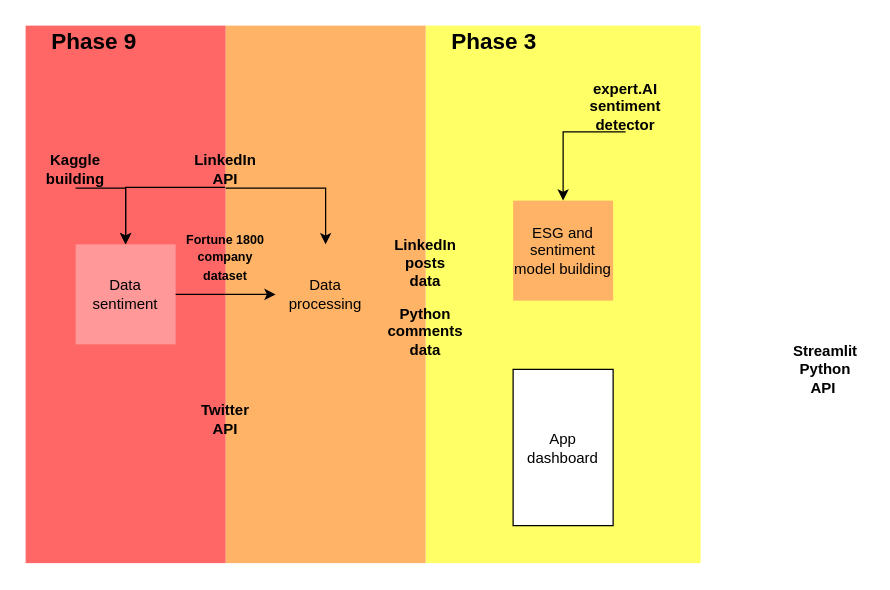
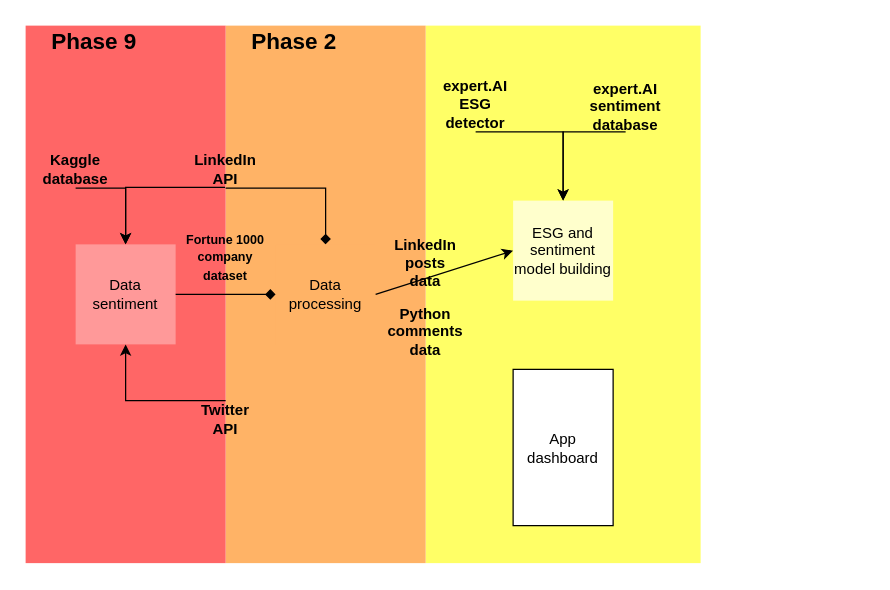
  <mxCell id="0" />
  <mxCell id="1" parent="0" />
  <mxCell id="2" value="" style="rounded=0;whiteSpace=wrap;html=1;fillColor=#FFFF66;strokeColor=none;shadow=0;align=left;" vertex="1" parent="1"><mxGeometry x="340" width="220" height="430" as="geometry" y="20" /></mxCell>
  <mxCell id="3" value="" style="rounded=0;whiteSpace=wrap;html=1;fillColor=#FFB366;strokeColor=none;shadow=0;align=left;" vertex="1" parent="1"><mxGeometry x="180" width="160" height="430" as="geometry" y="20" /></mxCell>
  <mxCell id="4" value="App dashboard" style="whiteSpace=wrap;html=1;aspect=fixed;" vertex="1" parent="1"><mxGeometry x="410" y="295" width="80" height="125" as="geometry" /></mxCell>
  <mxCell id="5" value="" style="rounded=0;whiteSpace=wrap;html=1;fillColor=#FF6666;strokeColor=none;shadow=0;align=left;" vertex="1" parent="1"><mxGeometry width="160" height="430" as="geometry" x="20" y="20" /></mxCell>
  <mxCell id="6" value="Data sentiment" style="whiteSpace=wrap;html=1;aspect=fixed;strokeColor=none;fillColor=#FF9999;" vertex="1" parent="1"><mxGeometry x="60" y="195" width="80" height="80" as="geometry" /></mxCell>
  <mxCell id="7" value="Data processing" style="whiteSpace=wrap;html=1;aspect=fixed;strokeColor=none;fillColor=#ffb366;" vertex="1" parent="1"><mxGeometry x="220" y="195" width="80" height="80" as="geometry" /></mxCell>
- <mxCell id="8" value="ESG and sentiment model building" style="whiteSpace=wrap;html=1;aspect=fixed;strokeColor=none;fillColor=#ffb366;" vertex="1" parent="1"><mxGeometry x="410" y="160" width="80" height="80" as="geometry" /></mxCell>
+ <mxCell id="8" value="ESG and sentiment model building" style="whiteSpace=wrap;html=1;aspect=fixed;strokeColor=none;fillColor=#FFFFCC;" vertex="1" parent="1"><mxGeometry x="410" y="160" width="80" height="80" as="geometry" /></mxCell>
  <mxCell id="9" value="&lt;b&gt;&lt;font style=&quot;font-size: 18px;&quot;&gt;Phase 9&lt;br&gt;&lt;/font&gt;&lt;br&gt;&lt;/b&gt;" style="text;html=1;strokeColor=none;fillColor=none;align=center;verticalAlign=middle;whiteSpace=wrap;rounded=0;shadow=0;" vertex="1" parent="1"><mxGeometry width="110" height="40" as="geometry" x="20" y="20" /></mxCell>
- <mxCell id="10" value="&lt;b&gt;expert.AI sentiment detector&lt;/b&gt;" style="text;html=1;strokeColor=none;fillColor=none;align=center;verticalAlign=middle;whiteSpace=wrap;rounded=0;shadow=0;fontSize=12;" vertex="1" parent="1"><mxGeometry x="470" y="65" width="60" height="40" as="geometry" /></mxCell>
+ <mxCell id="10" value="&lt;b&gt;expert.AI sentiment database&lt;/b&gt;" style="text;html=1;strokeColor=none;fillColor=none;align=center;verticalAlign=middle;whiteSpace=wrap;rounded=0;shadow=0;fontSize=12;" vertex="1" parent="1"><mxGeometry x="470" y="65" width="60" height="40" as="geometry" /></mxCell>
  <mxCell id="11" value="&lt;b&gt;LinkedIn&lt;br&gt;API&lt;br&gt;&lt;/b&gt;" style="text;html=1;strokeColor=none;fillColor=none;align=center;verticalAlign=middle;whiteSpace=wrap;rounded=0;shadow=0;fontSize=12;" vertex="1" parent="1"><mxGeometry x="150" y="120" width="60" height="30" as="geometry" /></mxCell>
  <mxCell id="12" value="&lt;b&gt;Twitter API&lt;br&gt;&lt;/b&gt;" style="text;html=1;strokeColor=none;fillColor=none;align=center;verticalAlign=middle;whiteSpace=wrap;rounded=0;shadow=0;fontSize=12;" vertex="1" parent="1"><mxGeometry x="150" y="320" width="60" height="30" as="geometry" /></mxCell>
- <mxCell id="15" value="" style="endArrow=classic;html=1;rounded=0;fontSize=12;exitX=1;exitY=0.5;exitDx=0;exitDy=0;entryX=0;entryY=0.5;entryDx=0;entryDy=0;" edge="1" parent="1" source="6" target="7"><mxGeometry width="50" height="50" relative="1" as="geometry"><mxPoint x="310" y="245" as="sourcePoint" /><mxPoint x="390" y="245" as="targetPoint" /></mxGeometry></mxCell>
- <mxCell id="16" value="&lt;font style=&quot;font-size: 10px;&quot;&gt;&lt;b&gt;Fortune 1800 company dataset&lt;/b&gt;&lt;/font&gt;" style="text;html=1;strokeColor=none;fillColor=none;align=center;verticalAlign=middle;whiteSpace=wrap;rounded=0;shadow=0;fontSize=12;" vertex="1" parent="1"><mxGeometry x="140" y="190" width="80" height="30" as="geometry" /></mxCell>
+ <mxCell id="13" value="" style="endArrow=classic;html=1;rounded=0;fontSize=12;exitX=1;exitY=0.5;exitDx=0;exitDy=0;entryX=0;entryY=0.5;entryDx=0;entryDy=0;" edge="1" parent="1" source="7" target="8"><mxGeometry width="50" height="50" relative="1" as="geometry"><mxPoint x="420" y="230" as="sourcePoint" /><mxPoint x="380" y="235" as="targetPoint" /></mxGeometry></mxCell>
+ <mxCell id="14" value="&lt;b&gt;expert.AI ESG detector&lt;/b&gt;" style="text;html=1;strokeColor=none;fillColor=none;align=center;verticalAlign=middle;whiteSpace=wrap;rounded=0;shadow=0;fontSize=12;" vertex="1" parent="1"><mxGeometry x="350" y="60" width="60" height="45" as="geometry" /></mxCell>
+ <mxCell id="15" value="" style="endArrow=diamond;html=1;rounded=0;fontSize=12;exitX=1;exitY=0.5;exitDx=0;exitDy=0;entryX=0;entryY=0.5;entryDx=0;entryDy=0;" edge="1" parent="1" source="6" target="7"><mxGeometry width="50" height="50" relative="1" as="geometry"><mxPoint x="310" y="245" as="sourcePoint" /><mxPoint x="390" y="245" as="targetPoint" /></mxGeometry></mxCell>
+ <mxCell id="16" value="&lt;font style=&quot;font-size: 10px;&quot;&gt;&lt;b&gt;Fortune 1000 company dataset&lt;/b&gt;&lt;/font&gt;" style="text;html=1;strokeColor=none;fillColor=none;align=center;verticalAlign=middle;whiteSpace=wrap;rounded=0;shadow=0;fontSize=12;" vertex="1" parent="1"><mxGeometry x="140" y="190" width="80" height="30" as="geometry" /></mxCell>
  <mxCell id="17" style="edgeStyle=orthogonalEdgeStyle;rounded=0;orthogonalLoop=1;jettySize=auto;html=1;exitX=0.5;exitY=1;exitDx=0;exitDy=0;fontSize=12;entryX=0.5;entryY=0;entryDx=0;entryDy=0;" edge="1" parent="1" source="18" target="6"><mxGeometry relative="1" as="geometry"><mxPoint x="270" y="160" as="sourcePoint" /><mxPoint x="270" y="205" as="targetPoint" /><Array as="points"><mxPoint x="100" y="150" /></Array></mxGeometry></mxCell>
- <mxCell id="18" value="&lt;b&gt;Kaggle building&lt;br&gt;&lt;/b&gt;" style="text;html=1;strokeColor=none;fillColor=none;align=center;verticalAlign=middle;whiteSpace=wrap;rounded=0;shadow=0;fontSize=12;" vertex="1" parent="1"><mxGeometry x="30" y="120" width="60" height="30" as="geometry" /></mxCell>
+ <mxCell id="18" value="&lt;b&gt;Kaggle database&lt;br&gt;&lt;/b&gt;" style="text;html=1;strokeColor=none;fillColor=none;align=center;verticalAlign=middle;whiteSpace=wrap;rounded=0;shadow=0;fontSize=12;" vertex="1" parent="1"><mxGeometry x="30" y="120" width="60" height="30" as="geometry" /></mxCell>
+ <mxCell id="19" value="" style="edgeStyle=elbowEdgeStyle;elbow=horizontal;endArrow=classic;html=1;rounded=0;fontSize=10;exitX=0.5;exitY=0;exitDx=0;exitDy=0;entryX=0.5;entryY=1;entryDx=0;entryDy=0;" edge="1" parent="1" source="12" target="6"><mxGeometry width="50" height="50" relative="1" as="geometry"><mxPoint x="420" y="310" as="sourcePoint" /><mxPoint x="470" y="260" as="targetPoint" /><Array as="points"><mxPoint x="100" y="320" /></Array></mxGeometry></mxCell>
  <mxCell id="20" value="" style="edgeStyle=elbowEdgeStyle;elbow=horizontal;endArrow=classic;html=1;rounded=0;fontSize=10;exitX=-0.003;exitY=0.301;exitDx=0;exitDy=0;entryX=0.5;entryY=0;entryDx=0;entryDy=0;exitPerimeter=0;" edge="1" parent="1" source="3" target="6"><mxGeometry width="50" height="50" relative="1" as="geometry"><mxPoint x="190" y="330" as="sourcePoint" /><mxPoint x="110" y="285" as="targetPoint" /><Array as="points"><mxPoint x="100" y="150" /></Array></mxGeometry></mxCell>
- <mxCell id="21" value="" style="edgeStyle=elbowEdgeStyle;elbow=horizontal;endArrow=classic;html=1;rounded=0;fontSize=10;exitX=0.5;exitY=1;exitDx=0;exitDy=0;entryX=0.5;entryY=0;entryDx=0;entryDy=0;" edge="1" parent="1" source="11" target="7"><mxGeometry width="50" height="50" relative="1" as="geometry"><mxPoint x="189.52" y="159.43" as="sourcePoint" /><mxPoint x="110" y="205" as="targetPoint" /><Array as="points"><mxPoint x="260" y="180" /></Array></mxGeometry></mxCell>
+ <mxCell id="21" value="" style="edgeStyle=elbowEdgeStyle;elbow=horizontal;endArrow=diamond;html=1;rounded=0;fontSize=10;exitX=0.5;exitY=1;exitDx=0;exitDy=0;entryX=0.5;entryY=0;entryDx=0;entryDy=0;" edge="1" parent="1" source="11" target="7"><mxGeometry width="50" height="50" relative="1" as="geometry"><mxPoint x="189.52" y="159.43" as="sourcePoint" /><mxPoint x="110" y="205" as="targetPoint" /><Array as="points"><mxPoint x="260" y="180" /></Array></mxGeometry></mxCell>
+ <mxCell id="22" value="&lt;b&gt;&lt;font style=&quot;font-size: 18px;&quot;&gt;Phase 2&lt;br&gt;&lt;/font&gt;&lt;br&gt;&lt;/b&gt;" style="text;html=1;strokeColor=none;fillColor=none;align=center;verticalAlign=middle;whiteSpace=wrap;rounded=0;shadow=0;" vertex="1" parent="1"><mxGeometry x="180" width="110" height="40" as="geometry" y="20" /></mxCell>
  <mxCell id="23" value="&lt;b&gt;LinkedIn posts data&lt;/b&gt;" style="text;html=1;strokeColor=none;fillColor=none;align=center;verticalAlign=middle;whiteSpace=wrap;rounded=0;shadow=0;fontSize=12;" vertex="1" parent="1"><mxGeometry x="310" y="195" width="60" height="30" as="geometry" /></mxCell>
  <mxCell id="24" value="&lt;b&gt;Python comments data&lt;/b&gt;" style="text;html=1;strokeColor=none;fillColor=none;align=center;verticalAlign=middle;whiteSpace=wrap;rounded=0;shadow=0;fontSize=12;" vertex="1" parent="1"><mxGeometry x="310" y="250" width="60" height="30" as="geometry" /></mxCell>
  <mxCell id="25" value="" style="edgeStyle=elbowEdgeStyle;elbow=horizontal;endArrow=classic;html=1;rounded=0;fontSize=10;entryX=0.5;entryY=0;entryDx=0;entryDy=0;" edge="1" parent="1" target="8"><mxGeometry width="50" height="50" relative="1" as="geometry"><mxPoint x="500" y="105" as="sourcePoint" /><mxPoint x="270" y="170" as="targetPoint" /><Array as="points"><mxPoint x="450" y="135" /></Array></mxGeometry></mxCell>
- <mxCell id="27" value="&lt;b&gt;&lt;font style=&quot;font-size: 18px;&quot;&gt;Phase 3&lt;br&gt;&lt;/font&gt;&lt;br&gt;&lt;/b&gt;" style="text;html=1;strokeColor=none;fillColor=none;align=center;verticalAlign=middle;whiteSpace=wrap;rounded=0;shadow=0;" vertex="1" parent="1"><mxGeometry x="340" width="110" height="40" as="geometry" y="20" /></mxCell>
- <mxCell id="28" value="&lt;b&gt;Streamlit Python API&amp;nbsp;&lt;/b&gt;" style="text;html=1;strokeColor=none;fillColor=none;align=center;verticalAlign=middle;whiteSpace=wrap;rounded=0;shadow=0;fontSize=12;" vertex="1" parent="1"><mxGeometry x="630" y="275" width="60" height="40" as="geometry" /></mxCell>
+ <mxCell id="26" value="" style="edgeStyle=elbowEdgeStyle;elbow=horizontal;endArrow=classic;html=1;rounded=0;fontSize=10;exitX=0.5;exitY=1;exitDx=0;exitDy=0;entryX=0.5;entryY=0;entryDx=0;entryDy=0;" edge="1" parent="1" source="14" target="8"><mxGeometry width="50" height="50" relative="1" as="geometry"><mxPoint x="510" y="115" as="sourcePoint" /><mxPoint x="460" y="170" as="targetPoint" /><Array as="points"><mxPoint x="450" y="135" /></Array></mxGeometry></mxCell>
